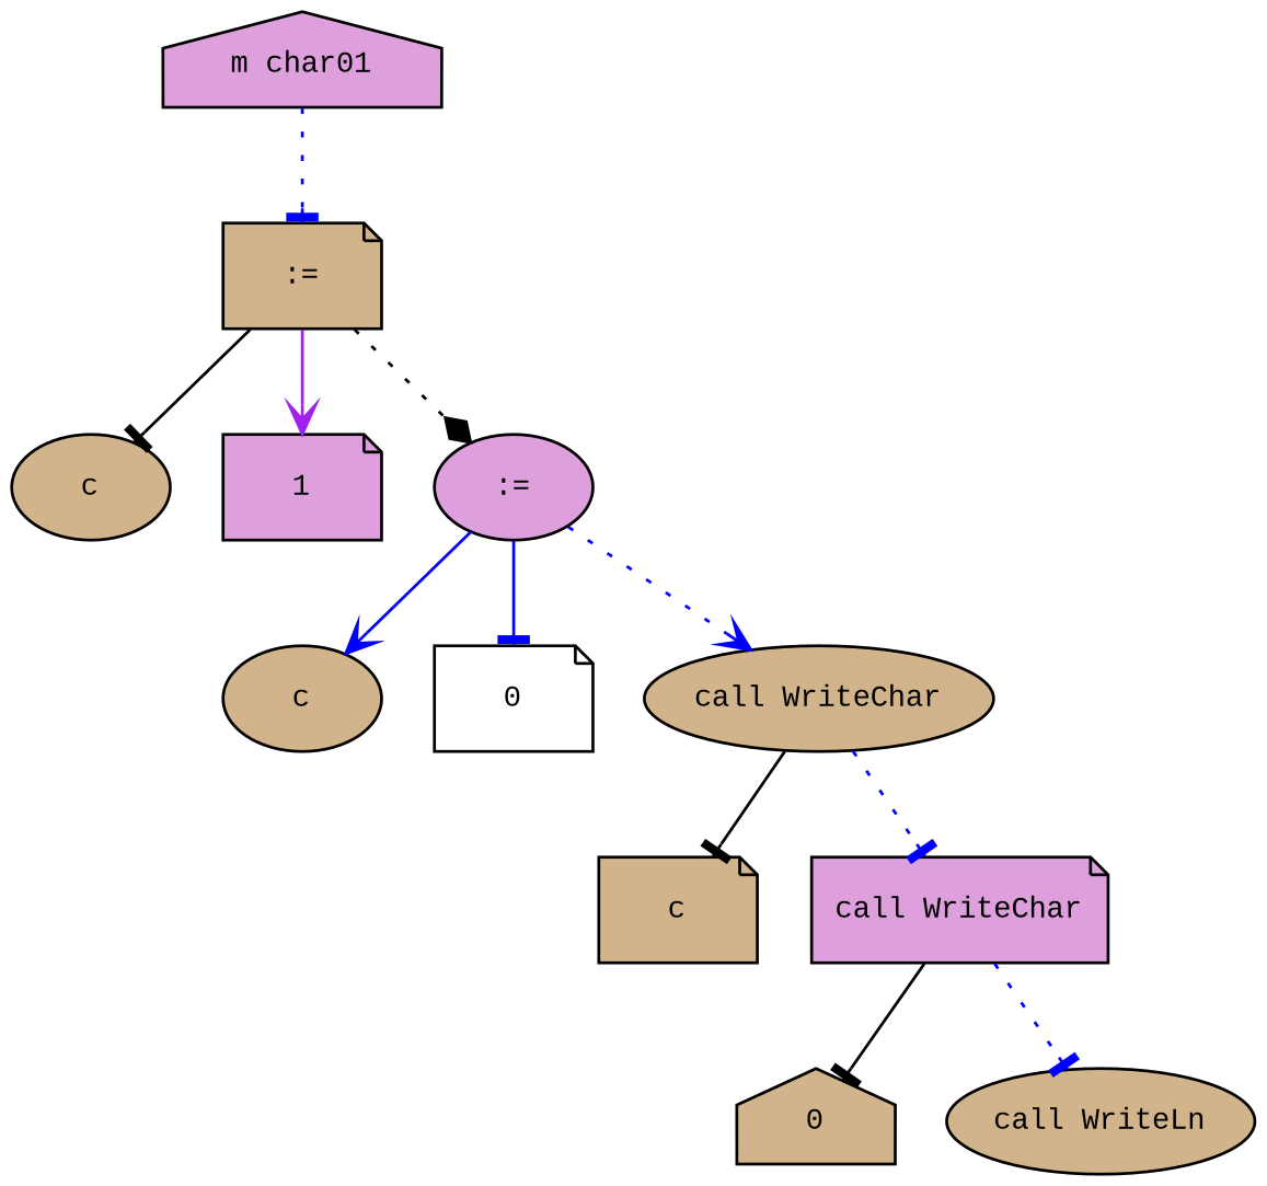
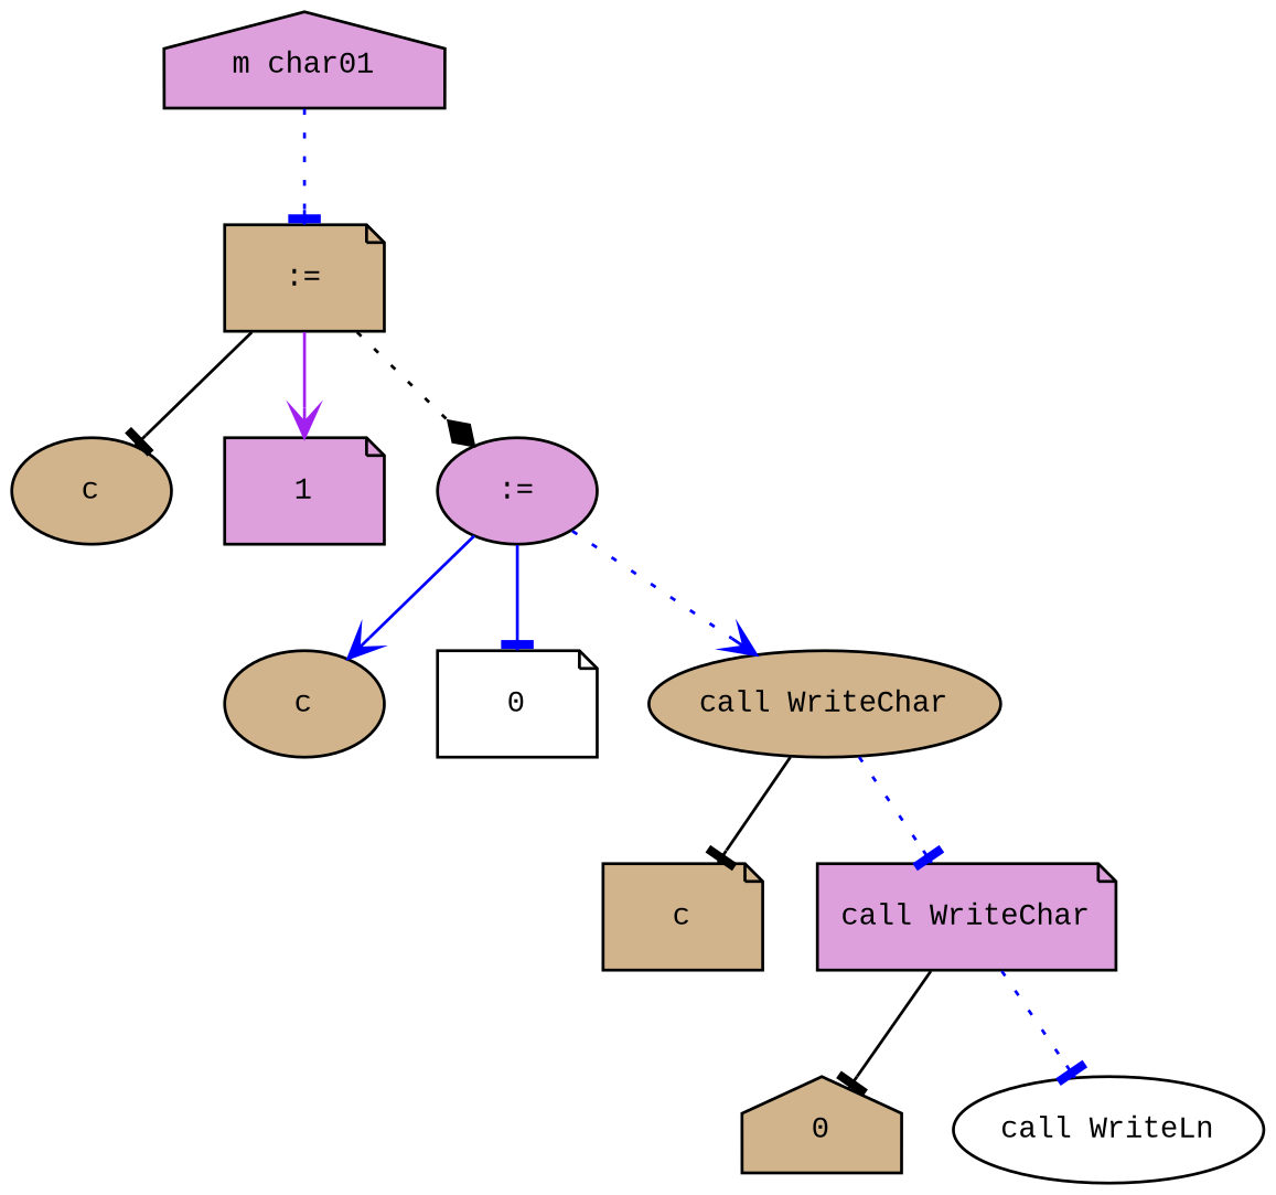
  digraph {
    fontname="Times New Roman"
    fontsize=10
    node [fontname="Courier New" fontsize=10 shape=note style=filled fillcolor=tan]
    edge [fontname="Times New Roman" fontsize=10 color=blue arrowhead=tee]
    n1 [label="m char01" shape=house fillcolor=plum]
    n2 [label=":="]
    n3 [label=c shape=ellipse]
    n4 [label=1 fillcolor=plum]
    n5 [label=":=" shape=ellipse fillcolor=plum]
    n6 [label=c shape=ellipse]
    n7 [label=0 fillcolor=white]
    n8 [label="call WriteChar" shape=ellipse]
    n9 [label=c]
    n10 [label="call WriteChar" fillcolor=plum]
    n11 [label=0 shape=house]
-   n12 [label="call WriteLn" shape=ellipse]
+   n12 [label="call WriteLn" shape=ellipse fillcolor=white]
    n1 -> n2 [style=dotted]
    n2 -> n3 [color=black]
    n2 -> n4 [color=purple arrowhead=vee]
    n2 -> n5 [style=dotted color=black arrowhead=diamond]
    n5 -> n6 [arrowhead=vee]
    n5 -> n7
    n5 -> n8 [style=dotted arrowhead=vee]
    n8 -> n9 [color=black]
    n8 -> n10 [style=dotted]
    n10 -> n11 [color=black]
    n10 -> n12 [style=dotted]
  }
